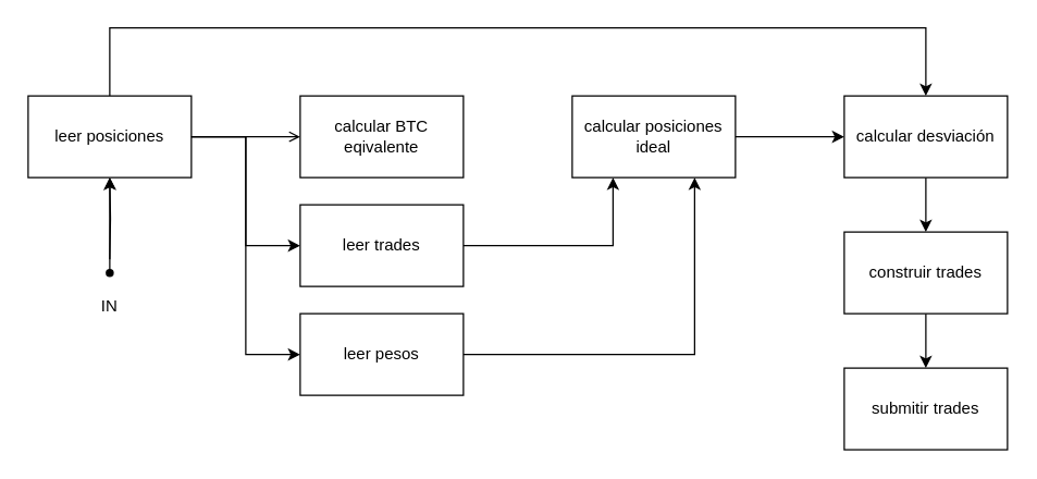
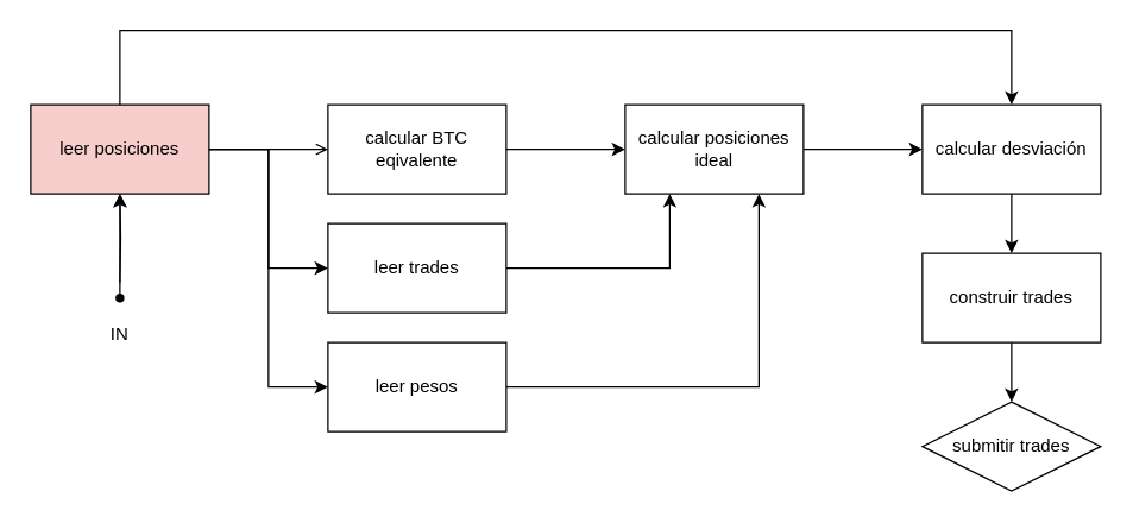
  <mxCell id="0" />
  <mxCell id="1" parent="0" />
  <mxCell id="2" value="" style="edgeStyle=orthogonalEdgeStyle;rounded=0;orthogonalLoop=1;jettySize=auto;html=1;entryX=0;entryY=0.5;entryDx=0;entryDy=0;" parent="1" source="4" target="13" edge="1"><mxGeometry relative="1" as="geometry" /></mxCell>
  <mxCell id="3" value="" style="edgeStyle=orthogonalEdgeStyle;rounded=0;orthogonalLoop=1;jettySize=auto;html=1;entryX=0.5;entryY=0;entryDx=0;entryDy=0;exitX=0.5;exitY=0;exitDx=0;exitDy=0;" parent="1" source="4" target="19" edge="1"><mxGeometry relative="1" as="geometry"><mxPoint x="80" y="-40" as="targetPoint" /><Array as="points"><mxPoint x="80" y="20" /><mxPoint x="680" y="20" /></Array></mxGeometry></mxCell>
- <mxCell id="4" value="leer posiciones" style="rounded=0;whiteSpace=wrap;html=1;" parent="1" vertex="1"><mxGeometry x="20" y="70" width="120" height="60" as="geometry" /></mxCell>
+ <mxCell id="4" value="leer posiciones" style="rounded=0;whiteSpace=wrap;html=1;fillColor=#f8cecc;" parent="1" vertex="1"><mxGeometry x="20" y="70" width="120" height="60" as="geometry" /></mxCell>
  <mxCell id="5" value="" style="edgeStyle=orthogonalEdgeStyle;rounded=0;orthogonalLoop=1;jettySize=auto;html=1;entryX=0.5;entryY=1;entryDx=0;entryDy=0;" parent="1" target="4" edge="1"><mxGeometry relative="1" as="geometry"><mxPoint x="80" y="190" as="sourcePoint" /></mxGeometry></mxCell>
  <mxCell id="6" value="" style="edgeStyle=orthogonalEdgeStyle;rounded=0;orthogonalLoop=1;jettySize=auto;html=1;exitX=0.55;exitY=0.675;exitDx=0;exitDy=0;exitPerimeter=0;" parent="1" source="7" target="4" edge="1"><mxGeometry relative="1" as="geometry" /></mxCell>
  <mxCell id="7" value="" style="shape=waypoint;sketch=0;size=6;pointerEvents=1;points=[];fillColor=default;resizable=0;rotatable=0;perimeter=centerPerimeter;snapToPoint=1;rounded=0;" parent="1" vertex="1"><mxGeometry x="60" y="180" width="40" height="40" as="geometry" /></mxCell>
+ <mxCell id="8" value="" style="edgeStyle=orthogonalEdgeStyle;rounded=0;orthogonalLoop=1;jettySize=auto;html=1;" parent="1" source="9" target="17" edge="1"><mxGeometry relative="1" as="geometry" /></mxCell>
  <mxCell id="9" value="calcular BTC eqivalente" style="whiteSpace=wrap;html=1;rounded=0;" parent="1" vertex="1"><mxGeometry x="220" y="70" width="120" height="60" as="geometry" /></mxCell>
  <mxCell id="10" value="" style="edgeStyle=orthogonalEdgeStyle;rounded=0;orthogonalLoop=1;jettySize=auto;html=1;entryX=0.25;entryY=1;entryDx=0;entryDy=0;" parent="1" source="11" target="17" edge="1"><mxGeometry relative="1" as="geometry"><mxPoint x="480" y="180" as="targetPoint" /></mxGeometry></mxCell>
  <mxCell id="11" value="leer trades" style="whiteSpace=wrap;html=1;rounded=0;" parent="1" vertex="1"><mxGeometry x="220" y="150" width="120" height="60" as="geometry" /></mxCell>
  <mxCell id="12" value="" style="edgeStyle=orthogonalEdgeStyle;rounded=0;orthogonalLoop=1;jettySize=auto;html=1;entryX=0.75;entryY=1;entryDx=0;entryDy=0;" parent="1" source="13" target="17" edge="1"><mxGeometry relative="1" as="geometry"><mxPoint x="480" y="260" as="targetPoint" /></mxGeometry></mxCell>
  <mxCell id="13" value="leer pesos" style="whiteSpace=wrap;html=1;rounded=0;" parent="1" vertex="1"><mxGeometry x="220" y="230" width="120" height="60" as="geometry" /></mxCell>
  <mxCell id="14" value="" style="edgeStyle=orthogonalEdgeStyle;rounded=0;orthogonalLoop=1;jettySize=auto;html=1;entryX=0;entryY=0.5;entryDx=0;entryDy=0;exitX=1;exitY=0.5;exitDx=0;exitDy=0;" parent="1" source="4" target="11" edge="1"><mxGeometry relative="1" as="geometry"><mxPoint x="150" y="110" as="sourcePoint" /><mxPoint x="230" y="270" as="targetPoint" /></mxGeometry></mxCell>
  <mxCell id="15" value="" style="edgeStyle=orthogonalEdgeStyle;rounded=0;orthogonalLoop=1;jettySize=auto;html=1;entryX=0;entryY=0.5;entryDx=0;entryDy=0;exitX=1;exitY=0.5;exitDx=0;exitDy=0;endArrow=open;" parent="1" source="4" target="9" edge="1"><mxGeometry relative="1" as="geometry"><mxPoint x="150" y="110" as="sourcePoint" /><mxPoint x="230" y="190" as="targetPoint" /></mxGeometry></mxCell>
  <mxCell id="16" value="" style="edgeStyle=orthogonalEdgeStyle;rounded=0;orthogonalLoop=1;jettySize=auto;html=1;" parent="1" source="17" target="19" edge="1"><mxGeometry relative="1" as="geometry" /></mxCell>
  <mxCell id="17" value="calcular posiciones ideal" style="whiteSpace=wrap;html=1;rounded=0;" parent="1" vertex="1"><mxGeometry x="420" y="70" width="120" height="60" as="geometry" /></mxCell>
  <mxCell id="18" value="" style="edgeStyle=orthogonalEdgeStyle;rounded=0;orthogonalLoop=1;jettySize=auto;html=1;" parent="1" source="19" target="21" edge="1"><mxGeometry relative="1" as="geometry" /></mxCell>
  <mxCell id="19" value="calcular desviación" style="whiteSpace=wrap;html=1;rounded=0;" parent="1" vertex="1"><mxGeometry x="620" y="70" width="120" height="60" as="geometry" /></mxCell>
  <mxCell id="20" value="" style="edgeStyle=orthogonalEdgeStyle;rounded=0;orthogonalLoop=1;jettySize=auto;html=1;" parent="1" source="21" target="22" edge="1"><mxGeometry relative="1" as="geometry" /></mxCell>
  <mxCell id="21" value="construir trades" style="whiteSpace=wrap;html=1;rounded=0;" parent="1" vertex="1"><mxGeometry x="620" y="170" width="120" height="60" as="geometry" /></mxCell>
- <mxCell id="22" value="submitir trades" style="whiteSpace=wrap;html=1;rounded=0;" parent="1" vertex="1"><mxGeometry x="620" y="270" width="120" height="60" as="geometry" /></mxCell>
+ <mxCell id="22" value="submitir trades" style="rhombus;whiteSpace=wrap;html=1;" parent="1" vertex="1"><mxGeometry x="620" y="270" width="120" height="60" as="geometry" /></mxCell>
  <mxCell id="23" value="IN" style="text;html=1;strokeColor=none;fillColor=none;align=center;verticalAlign=middle;whiteSpace=wrap;rounded=0;" parent="1" vertex="1"><mxGeometry x="50" y="210" width="60" height="30" as="geometry" /></mxCell>
